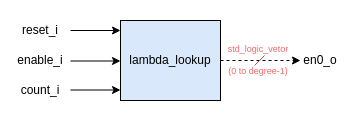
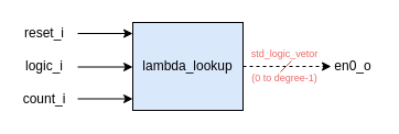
  <mxCell id="0" />
  <mxCell id="1" parent="0" />
  <mxCell id="2" value="" style="endArrow=classic;html=1;" edge="1" parent="1"><mxGeometry width="50" height="50" relative="1" as="geometry"><mxPoint x="70" y="30" as="sourcePoint" /><mxPoint x="120" y="30" as="targetPoint" /></mxGeometry></mxCell>
  <mxCell id="3" value="" style="endArrow=classic;html=1;" edge="1" parent="1"><mxGeometry width="50" height="50" relative="1" as="geometry"><mxPoint x="70" y="60.5" as="sourcePoint" /><mxPoint x="120" y="60.5" as="targetPoint" /></mxGeometry></mxCell>
  <mxCell id="4" value="" style="endArrow=classic;html=1;exitX=1;exitY=0.5;exitDx=0;exitDy=0;entryX=0;entryY=0.5;entryDx=0;entryDy=0;dashed=1;" edge="1" parent="1" source="11" target="9"><mxGeometry width="50" height="50" relative="1" as="geometry"><mxPoint x="234" y="59.5" as="sourcePoint" /><mxPoint x="284" y="59.5" as="targetPoint" /></mxGeometry></mxCell>
  <mxCell id="5" value="" style="triangle;whiteSpace=wrap;html=1;" vertex="1" parent="1"><mxGeometry x="120" y="85" width="10" height="10" as="geometry" /></mxCell>
  <mxCell id="6" value="reset_i" style="text;html=1;strokeColor=none;fillColor=none;align=center;verticalAlign=middle;whiteSpace=wrap;rounded=0;" vertex="1" parent="1"><mxGeometry x="20" y="20" width="40" height="20" as="geometry" /></mxCell>
- <mxCell id="7" value="enable_i" style="text;html=1;strokeColor=none;fillColor=none;align=center;verticalAlign=middle;whiteSpace=wrap;rounded=0;" vertex="1" parent="1"><mxGeometry x="20" y="50" width="40" height="20" as="geometry" /></mxCell>
+ <mxCell id="7" value="logic_i" style="text;html=1;strokeColor=none;fillColor=none;align=center;verticalAlign=middle;whiteSpace=wrap;rounded=0;" vertex="1" parent="1"><mxGeometry x="20" y="50" width="40" height="20" as="geometry" /></mxCell>
  <mxCell id="8" value="count_i" style="text;html=1;strokeColor=none;fillColor=none;align=center;verticalAlign=middle;whiteSpace=wrap;rounded=0;" vertex="1" parent="1"><mxGeometry x="20" y="80" width="40" height="20" as="geometry" /></mxCell>
  <mxCell id="9" value="en0_o" style="text;html=1;strokeColor=none;fillColor=none;align=center;verticalAlign=middle;whiteSpace=wrap;rounded=0;" vertex="1" parent="1"><mxGeometry x="300" y="50" width="40" height="20" as="geometry" /></mxCell>
  <mxCell id="10" value="" style="endArrow=none;html=1;fillColor=#f8cecc;strokeColor=#b85450;" edge="1" parent="1"><mxGeometry width="50" height="50" relative="1" as="geometry"><mxPoint x="264" y="55" as="sourcePoint" /><mxPoint x="254" y="65" as="targetPoint" /></mxGeometry></mxCell>
  <mxCell id="11" value="lambda_lookup" style="rounded=0;whiteSpace=wrap;html=1;fillColor=#dae8fc;" vertex="1" parent="1"><mxGeometry x="120" y="20" width="100" height="80" as="geometry" /></mxCell>
  <mxCell id="12" value="" style="endArrow=classic;html=1;" edge="1" parent="1"><mxGeometry width="50" height="50" relative="1" as="geometry"><mxPoint x="70" y="89.5" as="sourcePoint" /><mxPoint x="120" y="89.5" as="targetPoint" /></mxGeometry></mxCell>
  <mxCell id="13" value="&lt;div style=&quot;font-size: 9px&quot;&gt;&lt;font style=&quot;font-size: 9px&quot; color=&quot;#EA6B66&quot;&gt;std_logic_vetor&lt;/font&gt;&lt;/div&gt;&lt;div style=&quot;font-size: 9px&quot;&gt;&lt;font style=&quot;font-size: 9px&quot; color=&quot;#EA6B66&quot;&gt;&lt;br&gt;&lt;/font&gt;&lt;/div&gt;&lt;div style=&quot;font-size: 9px&quot;&gt;&lt;font style=&quot;font-size: 9px&quot; color=&quot;#EA6B66&quot;&gt;(0 to degree-1)&lt;br&gt;&lt;/font&gt;&lt;/div&gt;" style="text;html=1;strokeColor=none;fillColor=none;align=center;verticalAlign=middle;whiteSpace=wrap;rounded=0;" vertex="1" parent="1"><mxGeometry x="213" y="50" width="90" height="20" as="geometry" /></mxCell>
